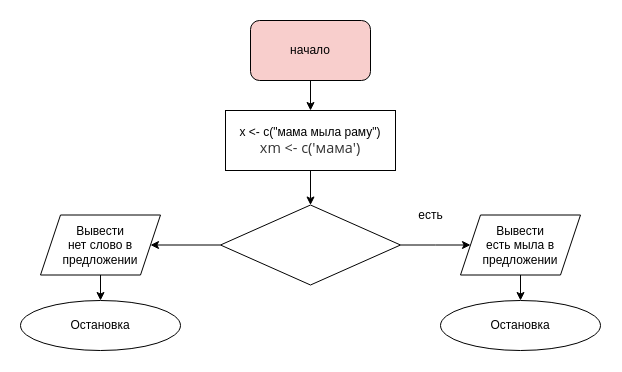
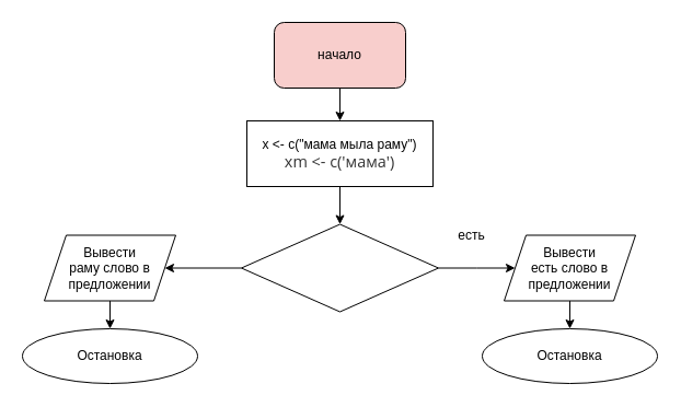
  <mxCell id="0" />
  <mxCell id="1" parent="0" />
  <mxCell id="2" style="edgeStyle=orthogonalEdgeStyle;rounded=0;orthogonalLoop=1;jettySize=auto;html=1;exitX=0.5;exitY=1;exitDx=0;exitDy=0;entryX=0.5;entryY=0;entryDx=0;entryDy=0;" edge="1" parent="1" source="3"><mxGeometry relative="1" as="geometry"><mxPoint x="310" y="110" as="targetPoint" /></mxGeometry></mxCell>
  <mxCell id="3" value="начало" style="rounded=1;whiteSpace=wrap;html=1;fillColor=#f8cecc;" vertex="1" parent="1"><mxGeometry x="250" y="20" width="120" height="60" as="geometry" /></mxCell>
  <mxCell id="4" style="edgeStyle=orthogonalEdgeStyle;rounded=0;orthogonalLoop=1;jettySize=auto;html=1;exitX=0.5;exitY=1;exitDx=0;exitDy=0;entryX=0.5;entryY=0;entryDx=0;entryDy=0;" edge="1" parent="1" target="7"><mxGeometry relative="1" as="geometry"><mxPoint x="310" y="170" as="sourcePoint" /></mxGeometry></mxCell>
  <mxCell id="5" style="edgeStyle=orthogonalEdgeStyle;rounded=0;orthogonalLoop=1;jettySize=auto;html=1;exitX=0;exitY=0.5;exitDx=0;exitDy=0;" edge="1" parent="1" source="7"><mxGeometry relative="1" as="geometry"><mxPoint x="150" y="244.5" as="targetPoint" /></mxGeometry></mxCell>
  <mxCell id="6" style="edgeStyle=orthogonalEdgeStyle;rounded=0;orthogonalLoop=1;jettySize=auto;html=1;exitX=1;exitY=0.5;exitDx=0;exitDy=0;entryX=0;entryY=0.5;entryDx=0;entryDy=0;" edge="1" parent="1" source="7"><mxGeometry relative="1" as="geometry"><mxPoint x="470" y="244.5" as="targetPoint" /></mxGeometry></mxCell>
  <mxCell id="7" value="" style="rhombus;whiteSpace=wrap;html=1;" vertex="1" parent="1"><mxGeometry x="220" y="204.5" width="180" height="80" as="geometry" /></mxCell>
  <mxCell id="8" value="есть" style="text;html=1;align=center;verticalAlign=middle;resizable=0;points=[];autosize=1;" vertex="1" parent="1"><mxGeometry x="410" y="205" width="40" height="20" as="geometry" /></mxCell>
  <mxCell id="9" value="&lt;span style=&quot;background-color: rgb(255 , 255 , 255)&quot;&gt;&lt;span style=&quot;color: rgb(0 , 0 , 0) ; font-family: &amp;#34;helvetica&amp;#34; ; font-size: 12px ; font-style: normal ; font-weight: 400 ; letter-spacing: normal ; text-align: center ; text-indent: 0px ; text-transform: none ; word-spacing: 0px&quot;&gt;x &amp;lt;- c(&quot;мама мыла раму&quot;)&lt;br&gt;&lt;/span&gt;&lt;span style=&quot;font-style: normal ; font-weight: 400 ; letter-spacing: normal ; text-indent: 0px ; text-transform: none ; word-spacing: 0px ; color: rgb(51 , 51 , 51) ; font-family: &amp;#34;open sans&amp;#34; , sans-serif ; font-size: 14.44px ; text-align: left&quot;&gt;xm &amp;lt;- c('мама')&lt;/span&gt;&lt;br&gt;&lt;/span&gt;" style="rounded=0;whiteSpace=wrap;html=1;" vertex="1" parent="1"><mxGeometry x="225" y="110" width="170" height="60" as="geometry" /></mxCell>
  <mxCell id="10" style="edgeStyle=orthogonalEdgeStyle;rounded=0;orthogonalLoop=1;jettySize=auto;html=1;entryX=0.5;entryY=0;entryDx=0;entryDy=0;" edge="1" parent="1" source="11" target="14"><mxGeometry relative="1" as="geometry" /></mxCell>
- <mxCell id="11" value="Вывести&lt;br&gt;нет слово в предложении" style="shape=parallelogram;perimeter=parallelogramPerimeter;whiteSpace=wrap;html=1;fixedSize=1;" vertex="1" parent="1"><mxGeometry x="40" y="214.5" width="120" height="60" as="geometry" /></mxCell>
+ <mxCell id="11" value="Вывести&lt;br&gt;раму слово в предложении" style="shape=parallelogram;perimeter=parallelogramPerimeter;whiteSpace=wrap;html=1;fixedSize=1;" vertex="1" parent="1"><mxGeometry x="40" y="214.5" width="120" height="60" as="geometry" /></mxCell>
  <mxCell id="12" style="edgeStyle=orthogonalEdgeStyle;rounded=0;orthogonalLoop=1;jettySize=auto;html=1;entryX=0.5;entryY=0;entryDx=0;entryDy=0;" edge="1" parent="1" source="13" target="15"><mxGeometry relative="1" as="geometry" /></mxCell>
- <mxCell id="13" value="Вывести&lt;br&gt;есть мыла в предложении" style="shape=parallelogram;perimeter=parallelogramPerimeter;whiteSpace=wrap;html=1;fixedSize=1;" vertex="1" parent="1"><mxGeometry x="460" y="214.5" width="120" height="60" as="geometry" /></mxCell>
+ <mxCell id="13" value="Вывести&lt;br&gt;есть слово в предложении" style="shape=parallelogram;perimeter=parallelogramPerimeter;whiteSpace=wrap;html=1;fixedSize=1;" vertex="1" parent="1"><mxGeometry x="460" y="214.5" width="120" height="60" as="geometry" /></mxCell>
  <mxCell id="14" value="Остановка" style="ellipse;whiteSpace=wrap;html=1;" vertex="1" parent="1"><mxGeometry x="20" y="300" width="160" height="50" as="geometry" /></mxCell>
  <mxCell id="15" value="&lt;span&gt;Остановка&lt;/span&gt;" style="ellipse;whiteSpace=wrap;html=1;" vertex="1" parent="1"><mxGeometry x="440" y="300" width="160" height="50" as="geometry" /></mxCell>
